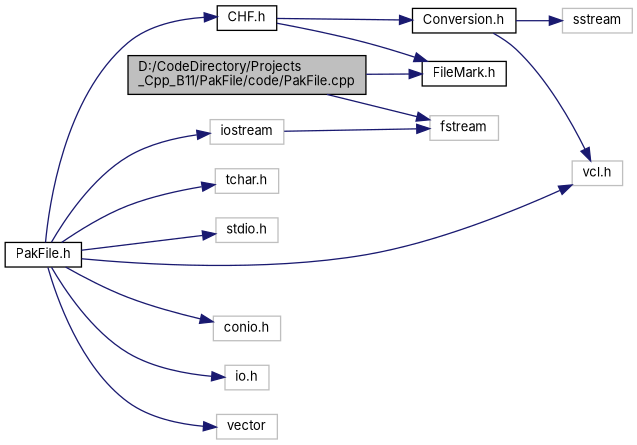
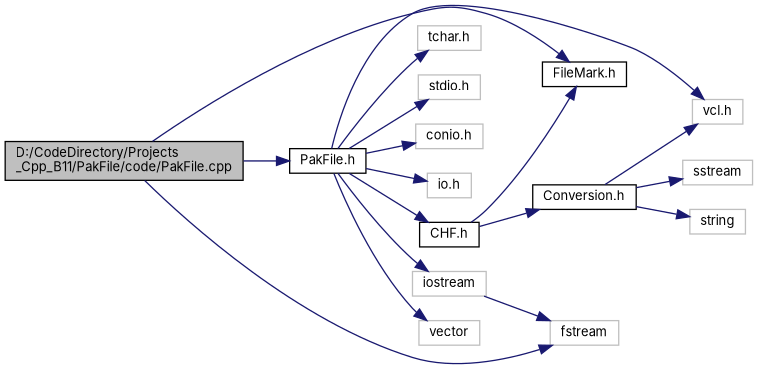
  digraph {
    fontname=Inter
    rankdir=LR
    node [color=grey75 fillcolor=white fontname=Inter fontsize=10 shape=record style=filled]
    edge [color=midnightblue fontname=Inter fontsize=10 labelfontname=Helvetica labelfontsize=10 style=solid]
    n1 [color=black fillcolor=grey75 fontcolor=black height=0.2 label="D:/CodeDirectory/Projects\l_Cpp_B11/PakFile/code/PakFile.cpp" width=0.4]
    n2 [color=black height=0.2 label="PakFile.h" width=0.4]
    n3 [height=0.2 label=fstream width=0.4]
    n4 [color=black height=0.2 label="FileMark.h" width=0.4]
    n5 [height=0.2 label="vcl.h" width=0.4]
    n6 [height=0.2 label="tchar.h" width=0.4]
    n7 [height=0.2 label="stdio.h" width=0.4]
    n8 [height=0.2 label=iostream width=0.4]
    n9 [height=0.2 label="conio.h" width=0.4]
    n10 [height=0.2 label="io.h" width=0.4]
    n11 [height=0.2 label=vector width=0.4]
    n12 [color=black height=0.2 label="CHF.h" width=0.4]
    n13 [color=black height=0.2 label="Conversion.h" width=0.4]
+   n14 [height=0.2 label=string width=0.4]
    n15 [height=0.2 label=sstream width=0.4]
+   n1 -> n2
    n1 -> n3
    n1 -> n4
    n2 -> n5
    n2 -> n6
    n2 -> n7
    n2 -> n8
    n2 -> n9
    n2 -> n10
    n2 -> n11
    n2 -> n12
    n8 -> n3
    n12 -> n4
    n12 -> n13
    n13 -> n5
+   n13 -> n14
    n13 -> n15
  }
